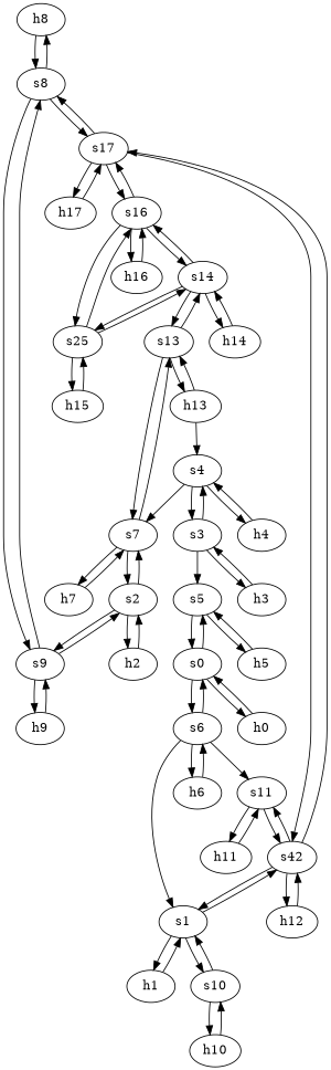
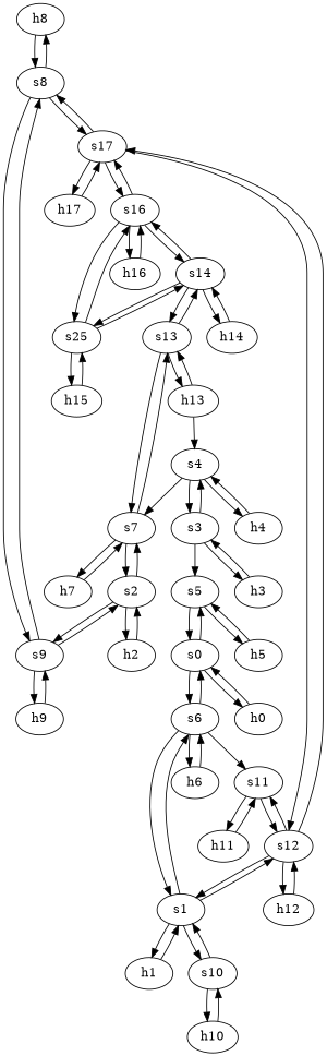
  strict digraph {
    node [type=host]
    edge [capacity="1Gbps" cost=1 dst_port=1 src_port=1]
    h8 [ip="111.0.8.8" mac="00:00:00:00:8:8"]
    s8 [type=switch]
    s9 [type=switch]
    s17 [type=switch]
    h9 [ip="111.0.9.9" mac="00:00:00:00:9:9"]
    s2 [type=switch]
-   s12 [type=switch label=s42]
+   s12 [type=switch]
    h17 [ip="111.0.17.17" mac="00:00:00:00:17:17"]
    s16 [type=switch]
    h2 [ip="111.0.2.2" mac="00:00:00:00:2:2"]
    s7 [type=switch]
    h7 [ip="111.0.7.7" mac="00:00:00:00:7:7"]
    s13 [type=switch]
    h3 [ip="111.0.3.3" mac="00:00:00:00:3:3"]
    s3 [type=switch]
    s4 [type=switch]
    s5 [type=switch]
    h4 [ip="111.0.4.4" mac="00:00:00:00:4:4"]
    s0 [type=switch]
    h5 [ip="111.0.5.5" mac="00:00:00:00:5:5"]
    h0 [ip="111.0.0.0" mac="00:00:00:00:0:0"]
    s6 [type=switch]
    s1 [type=switch]
    h6 [ip="111.0.6.6" mac="00:00:00:00:6:6"]
    s11 [type=switch]
    h1 [ip="111.0.1.1" mac="00:00:00:00:1:1"]
    s10 [type=switch]
    h12 [ip="111.0.12.12" mac="00:00:00:00:12:12"]
    h10 [ip="111.0.10.10" mac="00:00:00:00:10:10"]
    h11 [ip="111.0.11.11" mac="00:00:00:00:11:11"]
    s14 [type=switch]
    h13 [ip="111.0.13.13" mac="00:00:00:00:13:13"]
    n33 [label=s25 type=switch]
    h16 [ip="111.0.16.16" mac="00:00:00:00:16:16"]
    h14 [ip="111.0.14.14" mac="00:00:00:00:14:14"]
    h15 [ip="111.0.15.15" mac="00:00:00:00:15:15"]
    h8 -> s8
    s8 -> h8
    s8 -> s9 [dst_port=3 src_port=2]
    s8 -> s17 [dst_port=2 src_port=3]
    s9 -> s8 [dst_port=2 src_port=3]
    s9 -> h9
    s9 -> s2 [dst_port=2 src_port=2]
    s17 -> s8 [dst_port=3 src_port=2]
    s17 -> s12 [dst_port=4 src_port=3]
    s17 -> h17
    s17 -> s16 [dst_port=4 src_port=4]
    h9 -> s9
    s2 -> s9 [dst_port=2 src_port=2]
    s2 -> h2
    s2 -> s7 [dst_port=2 src_port=3]
    s12 -> s17 [dst_port=3 src_port=4]
    s12 -> s1 [dst_port=4 src_port=2]
    s12 -> s11 [dst_port=3 src_port=3]
    s12 -> h12
    h17 -> s17
    s16 -> s17 [dst_port=4 src_port=4]
    s16 -> s14 [dst_port=3 src_port=2]
    s16 -> n33 [dst_port=3 src_port=3]
    s16 -> h16
    h2 -> s2
    s7 -> s2 [dst_port=3 src_port=2]
    s7 -> h7
    s7 -> s13 [dst_port=2 src_port=4]
    h7 -> s7
    s13 -> s7 [dst_port=4 src_port=2]
    s13 -> s14 [dst_port=2 src_port=3]
    s13 -> h13
    h3 -> s3
    s3 -> h3
    s3 -> s4 [dst_port=2 src_port=2]
    s3 -> s5 [dst_port=3 src_port=3]
    s4 -> s7 [dst_port=3 src_port=3]
    s4 -> s3 [dst_port=2 src_port=2]
    s4 -> h4
    s5 -> s0 [dst_port=2 src_port=2]
    s5 -> h5
    h4 -> s4
    s0 -> s5 [dst_port=2 src_port=2]
    s0 -> h0
    s0 -> s6 [dst_port=2 src_port=3]
    h5 -> s5
    h0 -> s0
    s6 -> s0 [dst_port=3 src_port=2]
    s6 -> s1 [dst_port=5 src_port=3]
    s6 -> h6
    s6 -> s11 [dst_port=2 src_port=4]
    s1 -> s12 [dst_port=2 src_port=4]
+   s1 -> s6 [dst_port=3 src_port=5]
    s1 -> h1
    s1 -> s10 [dst_port=3 src_port=3]
    h6 -> s6
    s11 -> s12 [dst_port=3 src_port=3]
    s11 -> h11
    h1 -> s1
    s10 -> s1 [dst_port=3 src_port=3]
    s10 -> h10
    h12 -> s12
    h10 -> s10
    h11 -> s11
    s14 -> s16 [dst_port=2 src_port=3]
    s14 -> s13 [dst_port=3 src_port=2]
    s14 -> n33 [dst_port=2 src_port=4]
    s14 -> h14
    h13 -> s13
    h13 -> s4 [dst_port=3 src_port=3]
    n33 -> s16 [dst_port=3 src_port=3]
    n33 -> s14 [dst_port=4 src_port=2]
    n33 -> h15
    h16 -> s16
    h14 -> s14
    h15 -> n33
  }
